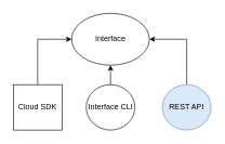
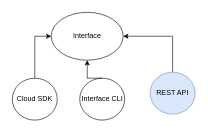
  <mxCell id="0" />
  <mxCell id="1" parent="0" />
- <mxCell id="2" value="Interface" style="ellipse;whiteSpace=wrap;html=1;" vertex="1" parent="1"><mxGeometry x="110" y="20" width="120" height="80" as="geometry" /></mxCell>
+ <mxCell id="2" value="Interface" style="ellipse;whiteSpace=wrap;html=1;" vertex="1" parent="1"><mxGeometry x="85" y="20" width="120" height="80" as="geometry" /></mxCell>
  <mxCell id="3" style="edgeStyle=orthogonalEdgeStyle;rounded=0;orthogonalLoop=1;jettySize=auto;html=1;exitX=0.5;exitY=0;exitDx=0;exitDy=0;entryX=0;entryY=0.5;entryDx=0;entryDy=0;" edge="1" parent="1" source="4" target="2"><mxGeometry relative="1" as="geometry" /></mxCell>
- <mxCell id="4" value="Cloud SDK" style="whiteSpace=wrap;html=1;rounded=0;" vertex="1" parent="1"><mxGeometry x="20" y="130" width="75" height="70" as="geometry" /></mxCell>
+ <mxCell id="4" value="Cloud SDK" style="ellipse;whiteSpace=wrap;html=1;" vertex="1" parent="1"><mxGeometry x="20" y="130" width="75" height="70" as="geometry" /></mxCell>
  <mxCell id="5" value="Interface CLI" style="ellipse;whiteSpace=wrap;html=1;" vertex="1" parent="1"><mxGeometry x="132.5" y="130" width="75" height="70" as="geometry" /></mxCell>
  <mxCell id="6" style="edgeStyle=orthogonalEdgeStyle;rounded=0;orthogonalLoop=1;jettySize=auto;html=1;entryX=1;entryY=0.5;entryDx=0;entryDy=0;exitX=0.5;exitY=0;exitDx=0;exitDy=0;" edge="1" parent="1" source="7" target="2"><mxGeometry relative="1" as="geometry"><Array as="points"><mxPoint x="288" y="60" /></Array></mxGeometry></mxCell>
- <mxCell id="7" value="REST API" style="ellipse;whiteSpace=wrap;html=1;fillColor=#dae8fc;strokeColor=#6c8ebf;" vertex="1" parent="1"><mxGeometry x="250" y="130" width="75" height="70" as="geometry" /></mxCell>
+ <mxCell id="7" value="REST API" style="ellipse;whiteSpace=wrap;html=1;fillColor=#dae8fc;strokeColor=#6c8ebf;" vertex="1" parent="1"><mxGeometry x="250" y="120" width="75" height="70" as="geometry" /></mxCell>
  <mxCell id="8" style="edgeStyle=orthogonalEdgeStyle;rounded=0;orthogonalLoop=1;jettySize=auto;html=1;exitX=0.5;exitY=0;exitDx=0;exitDy=0;entryX=0.5;entryY=1;entryDx=0;entryDy=0;" edge="1" parent="1" source="5" target="2"><mxGeometry relative="1" as="geometry" /></mxCell>
